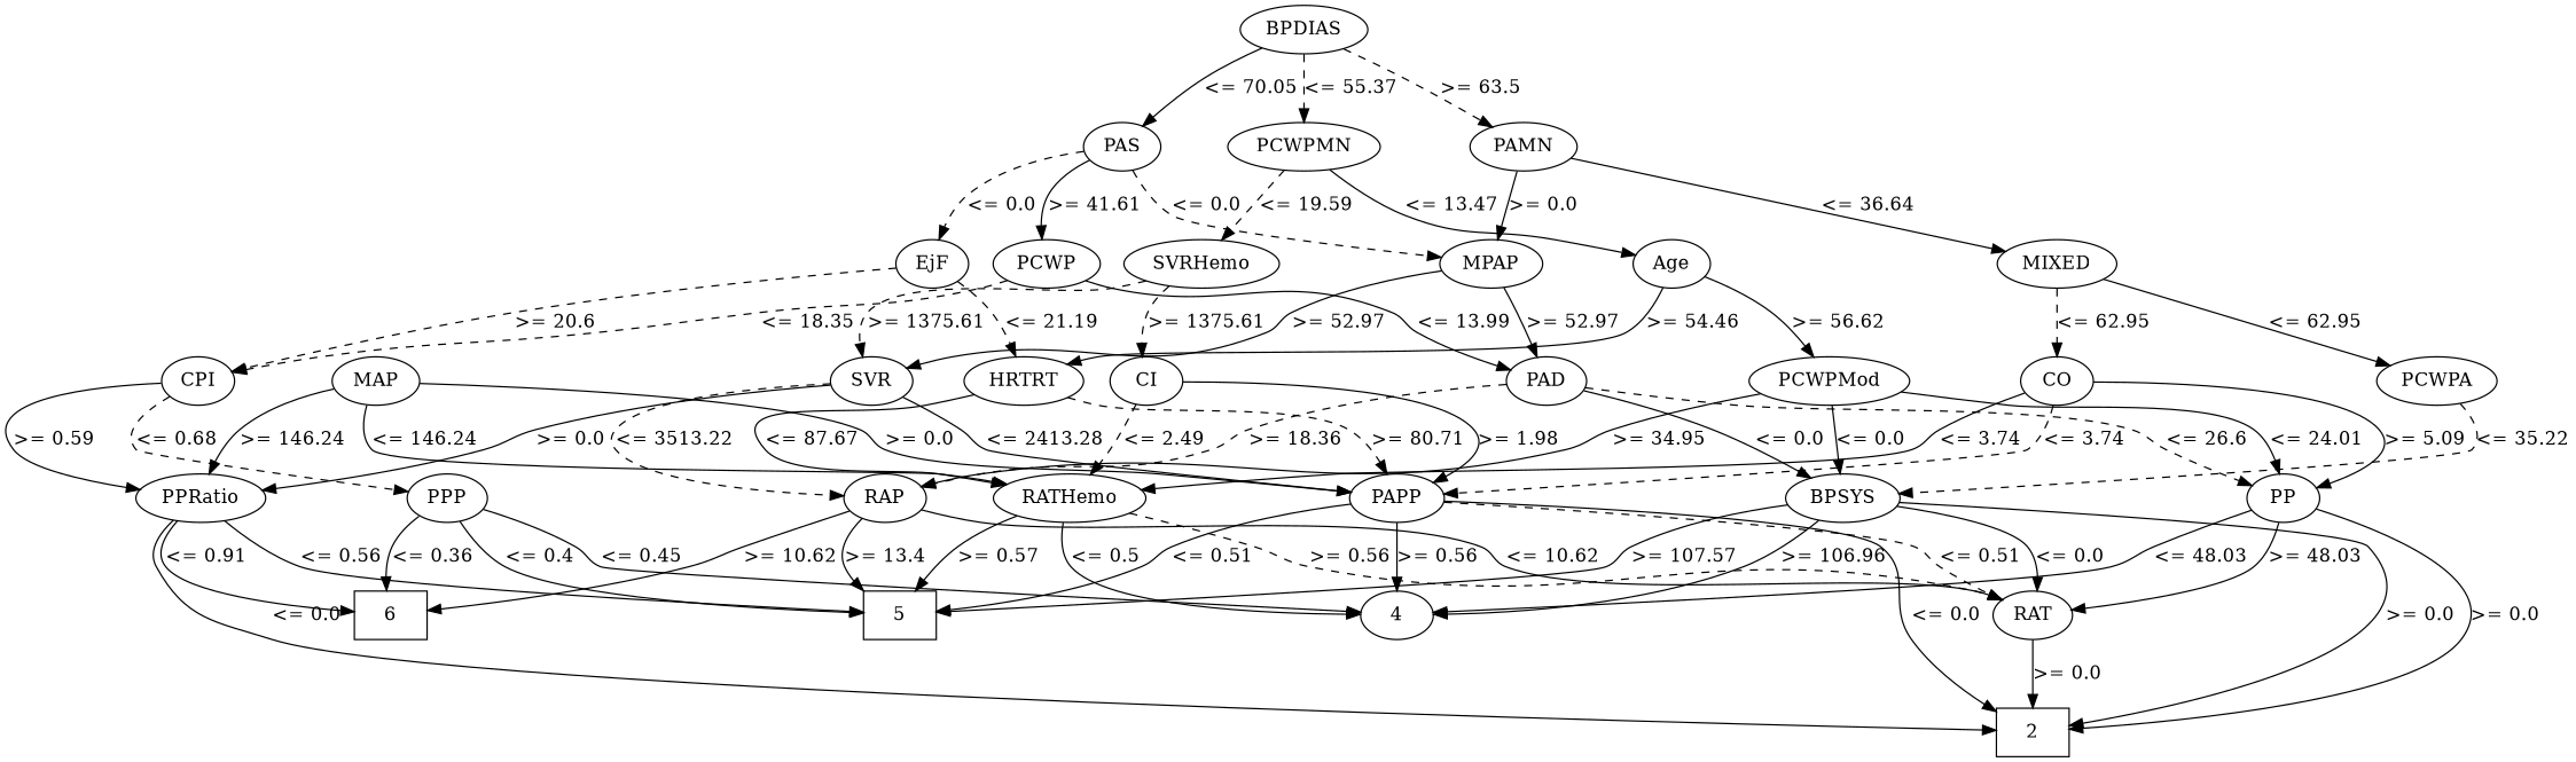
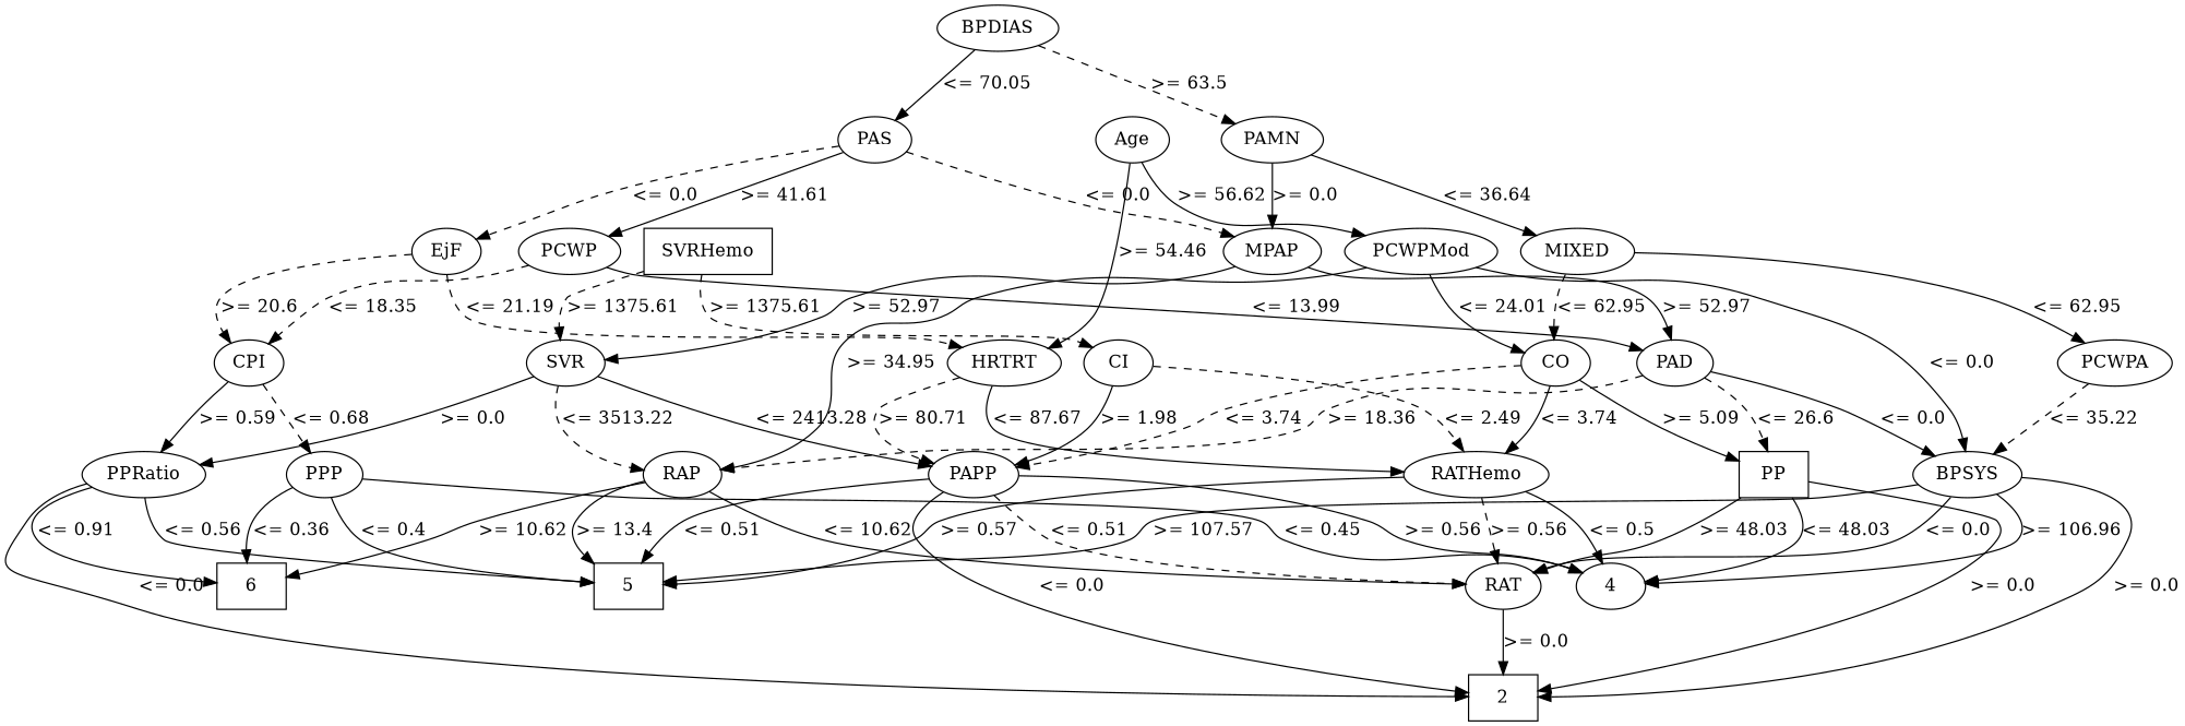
  strict digraph {
    edge [op="<=" param=0.0 style=solid]
    n1 [height=0.5 label=6 shape=box width=0.75]
    2 [height=0.5 shape=box width=0.75]
    4 [height=0.5 shape=ellipse width=0.75]
    5 [height=0.5 shape=box width=0.75]
    RAP [height=0.5 width=0.77778]
    RAT [height=0.5 width=0.76389]
    PAS [height=0.5 width=0.75]
    PCWP [height=0.5 width=0.97491]
    MPAP [height=0.5 width=0.97491]
    EjF [height=0.5 width=0.75]
    PAD [height=0.5 width=0.79437]
    CPI [height=0.5 width=0.75]
    SVR [height=0.5 width=0.77778]
    HRTRT [height=0.5 width=1.1013]
    BPSYS [height=0.5 width=1.0471]
-   PP [height=0.5 width=0.75]
+   PP [height=0.5 width=0.75 shape=box]
    PPRatio [height=0.5 width=1.1013]
    PPP [height=0.5 width=0.75]
    PAPP [height=0.5 width=0.88889]
-   MAP [height=0.5 width=0.84854]
    RATHemo [height=0.5 width=1.375]
    PAMN [height=0.5 width=1.0139]
    MIXED [height=0.5 width=1.125]
    PCWPA [height=0.5 width=1.1555]
    CO [height=0.5 width=0.75]
    PCWPMod [height=0.5 width=1.4444]
-   PCWPMN [height=0.5 width=1.3902]
-   SVRHemo [height=0.5 width=1.3902]
+   SVRHemo [height=0.5 width=1.3902 shape=box]
    Age [height=0.5 width=0.75]
    CI [height=0.5 width=0.75]
    BPDIAS [height=0.5 width=1.1735]
    RAP -> n1 [label=">= 10.62" op=">=" param=10.62]
    RAP -> 5 [label=">= 13.4" op=">=" param=13.4]
    RAP -> RAT [label="<= 10.62" param=10.62]
    RAT -> 2 [label=">= 0.0" op=">="]
    PAS -> PCWP [label=">= 41.61" op=">=" param=41.61]
    PAS -> MPAP [label="<= 0.0" style=dashed]
    PAS -> EjF [label="<= 0.0" style=dashed]
    PCWP -> PAD [label="<= 13.99" param=13.99]
    PCWP -> CPI [label="<= 18.35" param=18.35 style=dashed]
    MPAP -> PAD [label=">= 52.97" op=">=" param=52.97]
    MPAP -> SVR [label=">= 52.97" op=">=" param=52.97]
    EjF -> CPI [label=">= 20.6" op=">=" param=20.6 style=dashed]
    EjF -> HRTRT [label="<= 21.19" param=21.19 style=dashed]
    PAD -> RAP [label=">= 18.36" op=">=" param=18.36 style=dashed]
    PAD -> BPSYS [label="<= 0.0"]
    PAD -> PP [label="<= 26.6" param=26.6 style=dashed]
    CPI -> PPRatio [label=">= 0.59" op=">=" param=0.59]
    CPI -> PPP [label="<= 0.68" param=0.68 style=dashed]
    SVR -> RAP [label="<= 3513.22" param=3513.22 style=dashed]
    SVR -> PPRatio [label=">= 0.0" op=">="]
    SVR -> PAPP [label="<= 2413.28" param=2413.28]
    HRTRT -> PAPP [label=">= 80.71" op=">=" param=80.71 style=dashed]
    HRTRT -> RATHemo [label="<= 87.67" param=87.67]
    BPSYS -> 2 [label=">= 0.0" op=">="]
    BPSYS -> 4 [label=">= 106.96" op=">=" param=106.96]
    BPSYS -> 5 [label=">= 107.57" op=">=" param=107.57]
    BPSYS -> RAT [label="<= 0.0"]
    PP -> 2 [label=">= 0.0" op=">="]
    PP -> 4 [label="<= 48.03" param=48.03]
    PP -> RAT [label=">= 48.03" op=">=" param=48.03]
    PPRatio -> n1 [label="<= 0.91" param=0.91]
    PPRatio -> 2 [label="<= 0.0"]
    PPRatio -> 5 [label="<= 0.56" param=0.56]
    PPP -> n1 [label="<= 0.36" param=0.36]
    PPP -> 4 [label="<= 0.45" param=0.45]
    PPP -> 5 [label="<= 0.4" param=0.4]
    PAPP -> 2 [label="<= 0.0"]
    PAPP -> 4 [label=">= 0.56" op=">=" param=0.56]
    PAPP -> 5 [label="<= 0.51" param=0.51]
    PAPP -> RAT [label="<= 0.51" param=0.51 style=dashed]
-   MAP -> PPRatio [label=">= 146.24" op=">=" param=146.24]
-   MAP -> PAPP [label=">= 0.0" op=">="]
-   MAP -> RATHemo [label="<= 146.24" param=146.24]
    RATHemo -> 4 [label="<= 0.5" param=0.5]
    RATHemo -> 5 [label=">= 0.57" op=">=" param=0.57]
    RATHemo -> RAT [label=">= 0.56" op=">=" param=0.56 style=dashed]
    PAMN -> MPAP [label=">= 0.0" op=">="]
    PAMN -> MIXED [label="<= 36.64" param=36.64]
    MIXED -> PCWPA [label="<= 62.95" param=62.95]
    MIXED -> CO [label="<= 62.95" param=62.95 style=dashed]
    PCWPA -> BPSYS [label="<= 35.22" param=35.22 style=dashed]
    CO -> PP [label=">= 5.09" op=">=" param=5.09]
    CO -> PAPP [label="<= 3.74" param=3.74 style=dashed]
    CO -> RATHemo [label="<= 3.74" param=3.74]
    PCWPMod -> RAP [label=">= 34.95" op=">=" param=34.95]
    PCWPMod -> BPSYS [label="<= 0.0"]
-   PCWPMod -> PP [label="<= 24.01" param=24.01]
-   PCWPMN -> SVRHemo [label="<= 19.59" param=19.59 style=dashed]
-   PCWPMN -> Age [label="<= 13.47" param=13.47]
+   PCWPMod -> CO [label="<= 24.01" param=24.01]
    SVRHemo -> SVR [label=">= 1375.61" op=">=" param=1375.61 style=dashed]
    SVRHemo -> CI [label=">= 1375.61" op=">=" param=1375.61 style=dashed]
    Age -> HRTRT [label=">= 54.46" op=">=" param=54.46]
    Age -> PCWPMod [label=">= 56.62" op=">=" param=56.62]
    CI -> PAPP [label=">= 1.98" op=">=" param=1.98]
    CI -> RATHemo [label="<= 2.49" param=2.49 style=dashed]
    BPDIAS -> PAS [label="<= 70.05" param=70.05]
    BPDIAS -> PAMN [label=">= 63.5" op=">=" param=63.5 style=dashed]
-   BPDIAS -> PCWPMN [label="<= 55.37" param=55.37 style=dashed]
  }
